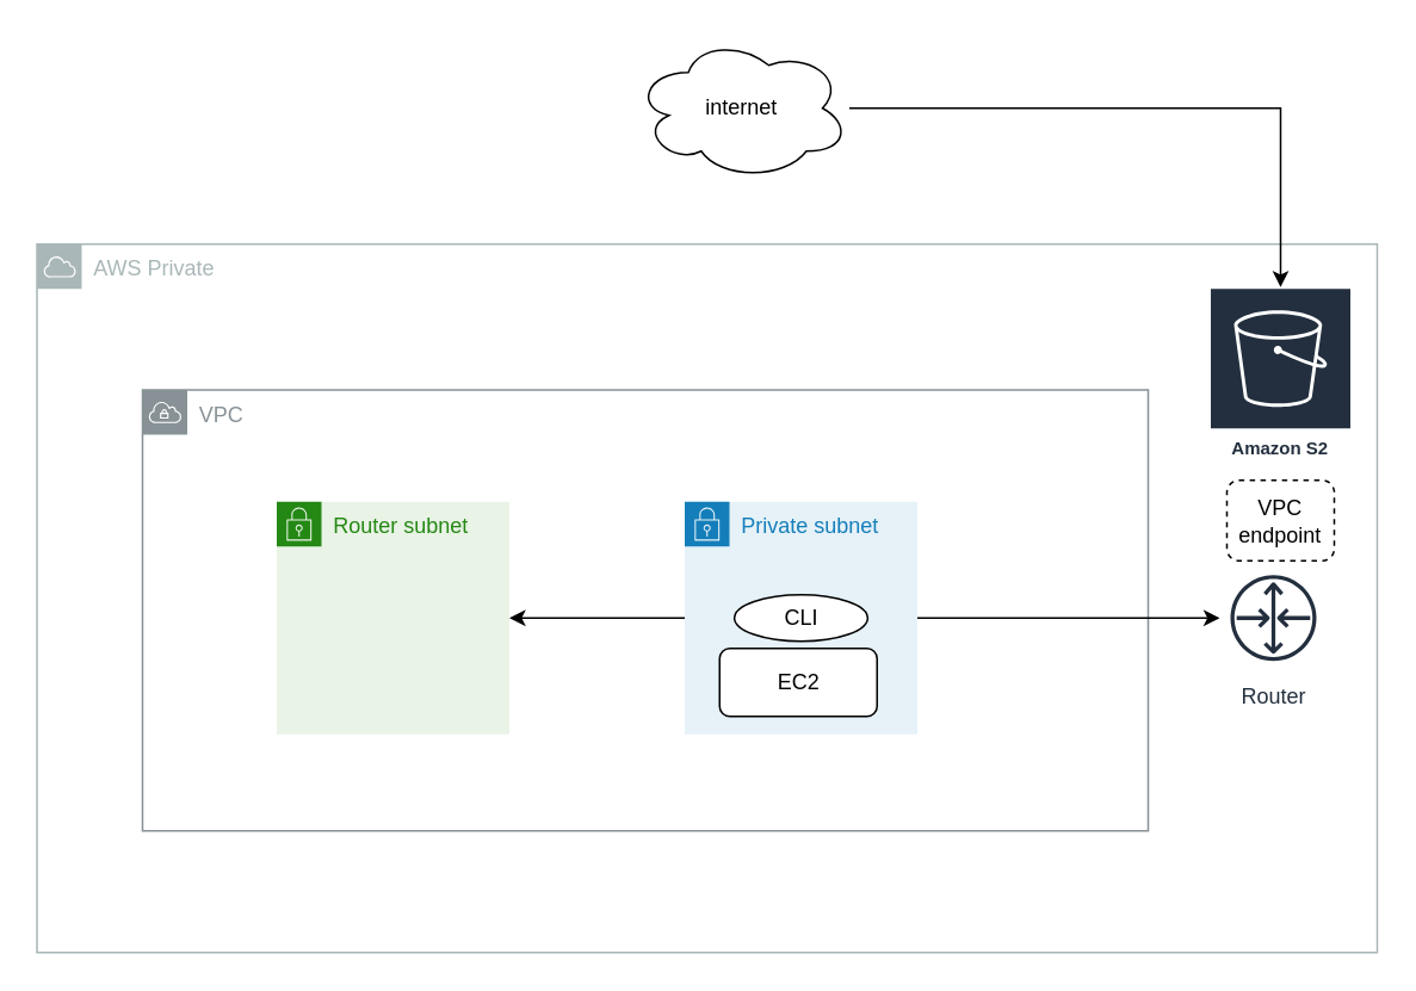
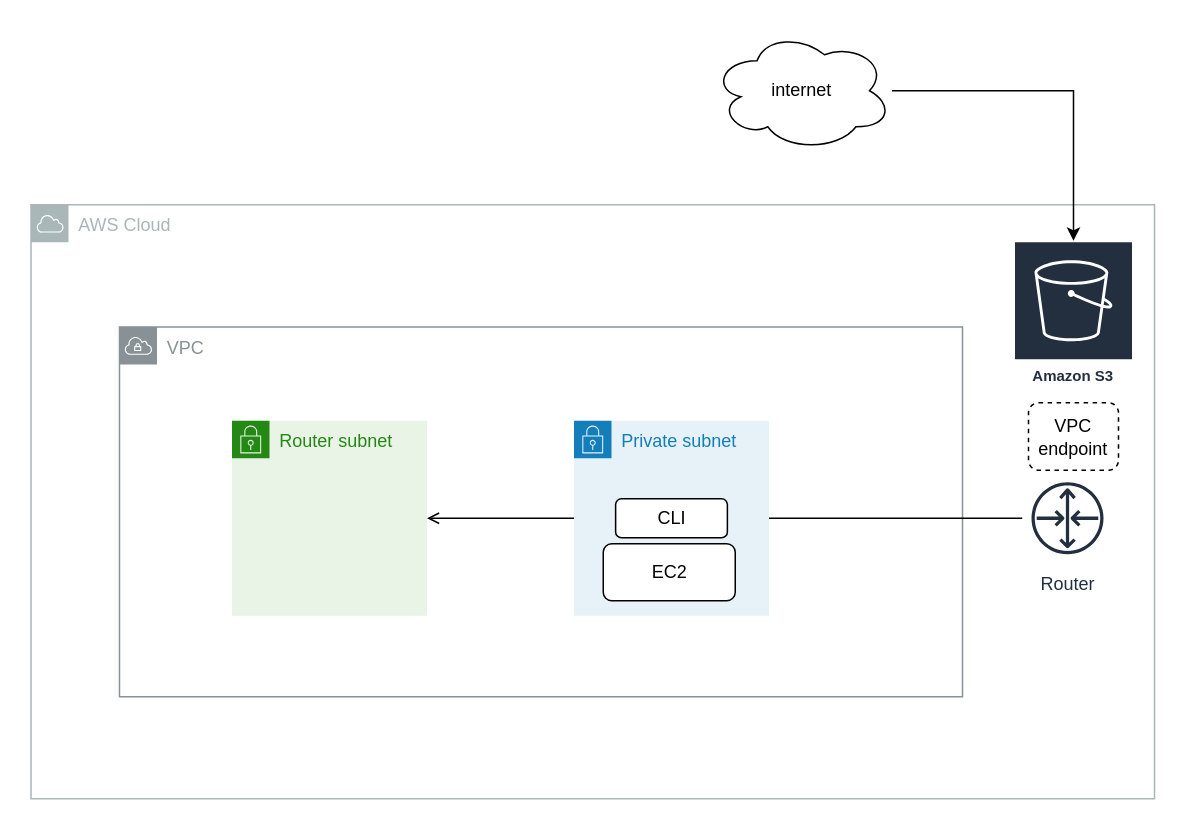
  <mxCell id="0" />
  <mxCell id="1" parent="0" />
- <mxCell id="2" value="AWS Private" style="sketch=0;outlineConnect=0;gradientColor=none;html=1;whiteSpace=wrap;fontSize=12;fontStyle=0;shape=mxgraph.aws4.group;grIcon=mxgraph.aws4.group_aws_cloud;strokeColor=#AAB7B8;fillColor=none;verticalAlign=top;align=left;spacingLeft=30;fontColor=#AAB7B8;dashed=0;" vertex="1" parent="1"><mxGeometry x="20" y="136" width="749" height="396" as="geometry" /></mxCell>
+ <mxCell id="2" value="AWS Cloud" style="sketch=0;outlineConnect=0;gradientColor=none;html=1;whiteSpace=wrap;fontSize=12;fontStyle=0;shape=mxgraph.aws4.group;grIcon=mxgraph.aws4.group_aws_cloud;strokeColor=#AAB7B8;fillColor=none;verticalAlign=top;align=left;spacingLeft=30;fontColor=#AAB7B8;dashed=0;" vertex="1" parent="1"><mxGeometry x="20" y="136" width="749" height="396" as="geometry" /></mxCell>
  <mxCell id="3" value="VPC" style="sketch=0;outlineConnect=0;gradientColor=none;html=1;whiteSpace=wrap;fontSize=12;fontStyle=0;shape=mxgraph.aws4.group;grIcon=mxgraph.aws4.group_vpc;strokeColor=#879196;fillColor=none;verticalAlign=top;align=left;spacingLeft=30;fontColor=#879196;dashed=0;" vertex="1" parent="1"><mxGeometry x="79" y="217.5" width="562" height="246.5" as="geometry" /></mxCell>
- <mxCell id="4" value="Amazon S2" style="sketch=0;outlineConnect=0;fontColor=#232F3E;gradientColor=none;strokeColor=#ffffff;fillColor=#232F3E;dashed=0;verticalLabelPosition=middle;verticalAlign=bottom;align=center;html=1;whiteSpace=wrap;fontSize=10;fontStyle=1;spacing=3;shape=mxgraph.aws4.productIcon;prIcon=mxgraph.aws4.s3;" vertex="1" parent="1"><mxGeometry x="675" y="160" width="80" height="100" as="geometry" /></mxCell>
+ <mxCell id="4" value="Amazon S3" style="sketch=0;outlineConnect=0;fontColor=#232F3E;gradientColor=none;strokeColor=#ffffff;fillColor=#232F3E;dashed=0;verticalLabelPosition=middle;verticalAlign=bottom;align=center;html=1;whiteSpace=wrap;fontSize=10;fontStyle=1;spacing=3;shape=mxgraph.aws4.productIcon;prIcon=mxgraph.aws4.s3;" vertex="1" parent="1"><mxGeometry x="675" y="160" width="80" height="100" as="geometry" /></mxCell>
  <mxCell id="5" style="edgeStyle=orthogonalEdgeStyle;rounded=0;orthogonalLoop=1;jettySize=auto;html=1;" edge="1" parent="1" source="6" target="4"><mxGeometry relative="1" as="geometry" /></mxCell>
- <mxCell id="6" value="internet" style="ellipse;shape=cloud;whiteSpace=wrap;html=1;" vertex="1" parent="1"><mxGeometry x="354" y="20" width="120" height="80" as="geometry" /></mxCell>
- <mxCell id="7" style="edgeStyle=orthogonalEdgeStyle;rounded=0;orthogonalLoop=1;jettySize=auto;html=1;" edge="1" parent="1" source="9" target="13"><mxGeometry relative="1" as="geometry" /></mxCell>
- <mxCell id="8" style="edgeStyle=orthogonalEdgeStyle;rounded=0;orthogonalLoop=1;jettySize=auto;html=1;" edge="1" parent="1" source="9" target="10"><mxGeometry relative="1" as="geometry" /></mxCell>
+ <mxCell id="6" value="internet" style="ellipse;shape=cloud;whiteSpace=wrap;html=1;" vertex="1" parent="1"><mxGeometry x="474" y="20" width="120" height="80" as="geometry" /></mxCell>
+ <mxCell id="7" style="edgeStyle=orthogonalEdgeStyle;rounded=0;orthogonalLoop=1;jettySize=auto;html=1;endArrow=none;" edge="1" parent="1" source="9" target="13"><mxGeometry relative="1" as="geometry" /></mxCell>
+ <mxCell id="8" style="edgeStyle=orthogonalEdgeStyle;rounded=0;orthogonalLoop=1;jettySize=auto;html=1;endArrow=open;" edge="1" parent="1" source="9" target="10"><mxGeometry relative="1" as="geometry" /></mxCell>
  <mxCell id="9" value="Private subnet" style="points=[[0,0],[0.25,0],[0.5,0],[0.75,0],[1,0],[1,0.25],[1,0.5],[1,0.75],[1,1],[0.75,1],[0.5,1],[0.25,1],[0,1],[0,0.75],[0,0.5],[0,0.25]];outlineConnect=0;gradientColor=none;html=1;whiteSpace=wrap;fontSize=12;fontStyle=0;shape=mxgraph.aws4.group;grIcon=mxgraph.aws4.group_security_group;grStroke=0;strokeColor=#147EBA;fillColor=#E6F2F8;verticalAlign=top;align=left;spacingLeft=30;fontColor=#147EBA;dashed=0;" vertex="1" parent="1"><mxGeometry x="382" y="280" width="130" height="130" as="geometry" /></mxCell>
  <mxCell id="10" value="Router subnet" style="points=[[0,0],[0.25,0],[0.5,0],[0.75,0],[1,0],[1,0.25],[1,0.5],[1,0.75],[1,1],[0.75,1],[0.5,1],[0.25,1],[0,1],[0,0.75],[0,0.5],[0,0.25]];outlineConnect=0;gradientColor=none;html=1;whiteSpace=wrap;fontSize=12;fontStyle=0;shape=mxgraph.aws4.group;grIcon=mxgraph.aws4.group_security_group;grStroke=0;strokeColor=#248814;fillColor=#E9F3E6;verticalAlign=top;align=left;spacingLeft=30;fontColor=#248814;dashed=0;" vertex="1" parent="1"><mxGeometry x="154" y="280" width="130" height="130" as="geometry" /></mxCell>
  <mxCell id="11" value="EC2" style="whiteSpace=wrap;html=1;rounded=1;" vertex="1" parent="1"><mxGeometry x="401.5" y="362" width="88" height="38" as="geometry" /></mxCell>
- <mxCell id="12" value="CLI" style="ellipse;whiteSpace=wrap;html=1;" vertex="1" parent="1"><mxGeometry x="409.75" y="332" width="74.5" height="26" as="geometry" /></mxCell>
+ <mxCell id="12" value="CLI" style="whiteSpace=wrap;html=1;rounded=1;" vertex="1" parent="1"><mxGeometry x="409.75" y="332" width="74.5" height="26" as="geometry" /></mxCell>
  <mxCell id="13" value="Router" style="sketch=0;outlineConnect=0;fontColor=#232F3E;gradientColor=none;strokeColor=#232F3E;fillColor=#ffffff;dashed=0;verticalLabelPosition=bottom;verticalAlign=top;align=center;html=1;fontSize=12;fontStyle=0;aspect=fixed;shape=mxgraph.aws4.resourceIcon;resIcon=mxgraph.aws4.router;" vertex="1" parent="1"><mxGeometry x="681" y="315" width="60" height="60" as="geometry" /></mxCell>
  <mxCell id="14" value="VPC&lt;br&gt;endpoint" style="rounded=1;whiteSpace=wrap;html=1;dashed=1;" vertex="1" parent="1"><mxGeometry x="685" y="268" width="60" height="45" as="geometry" /></mxCell>
